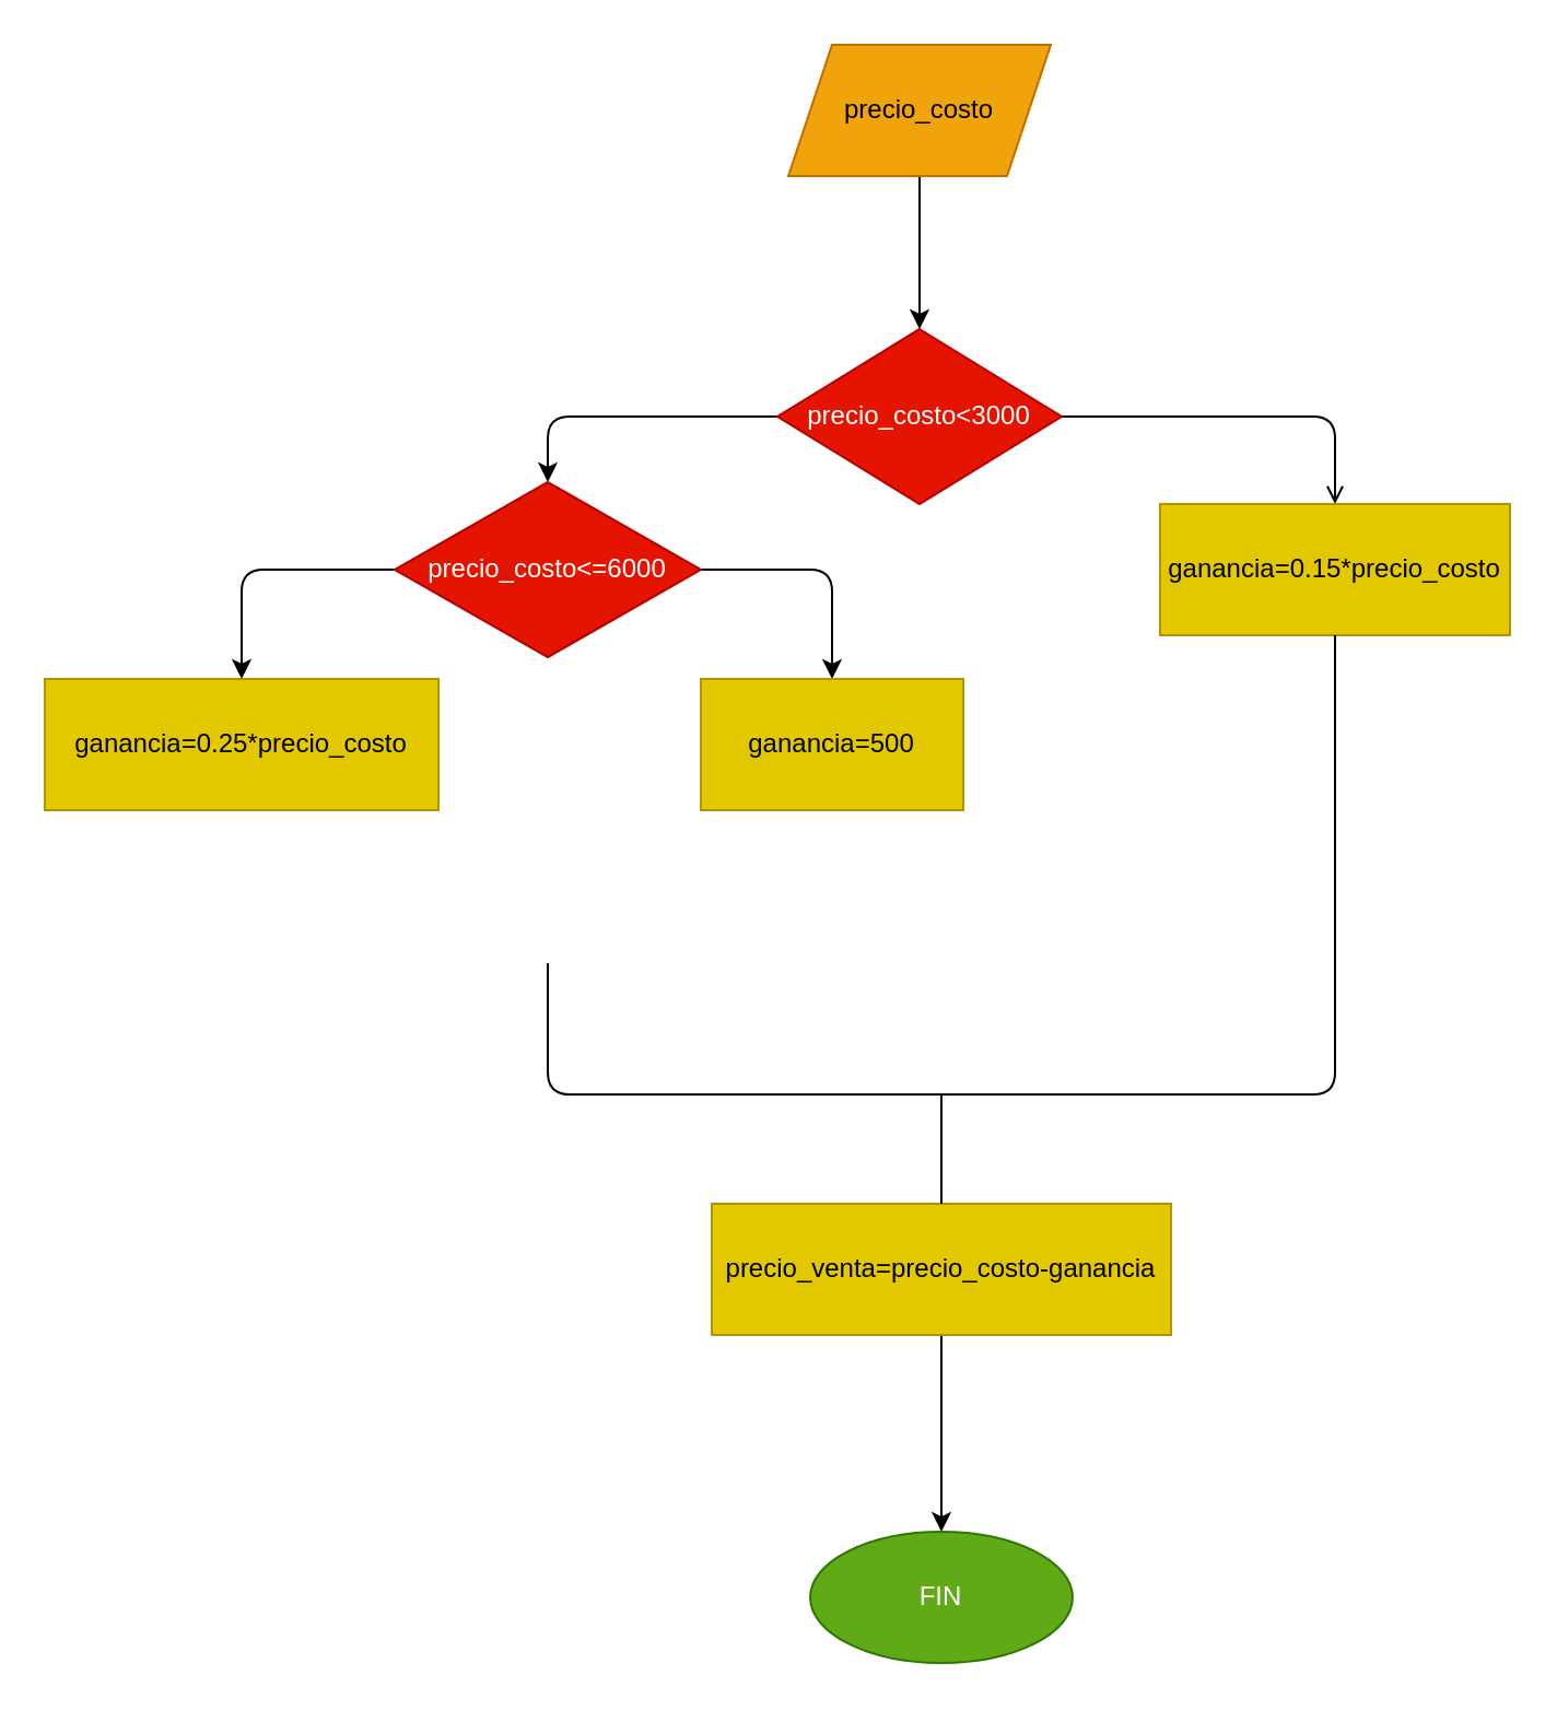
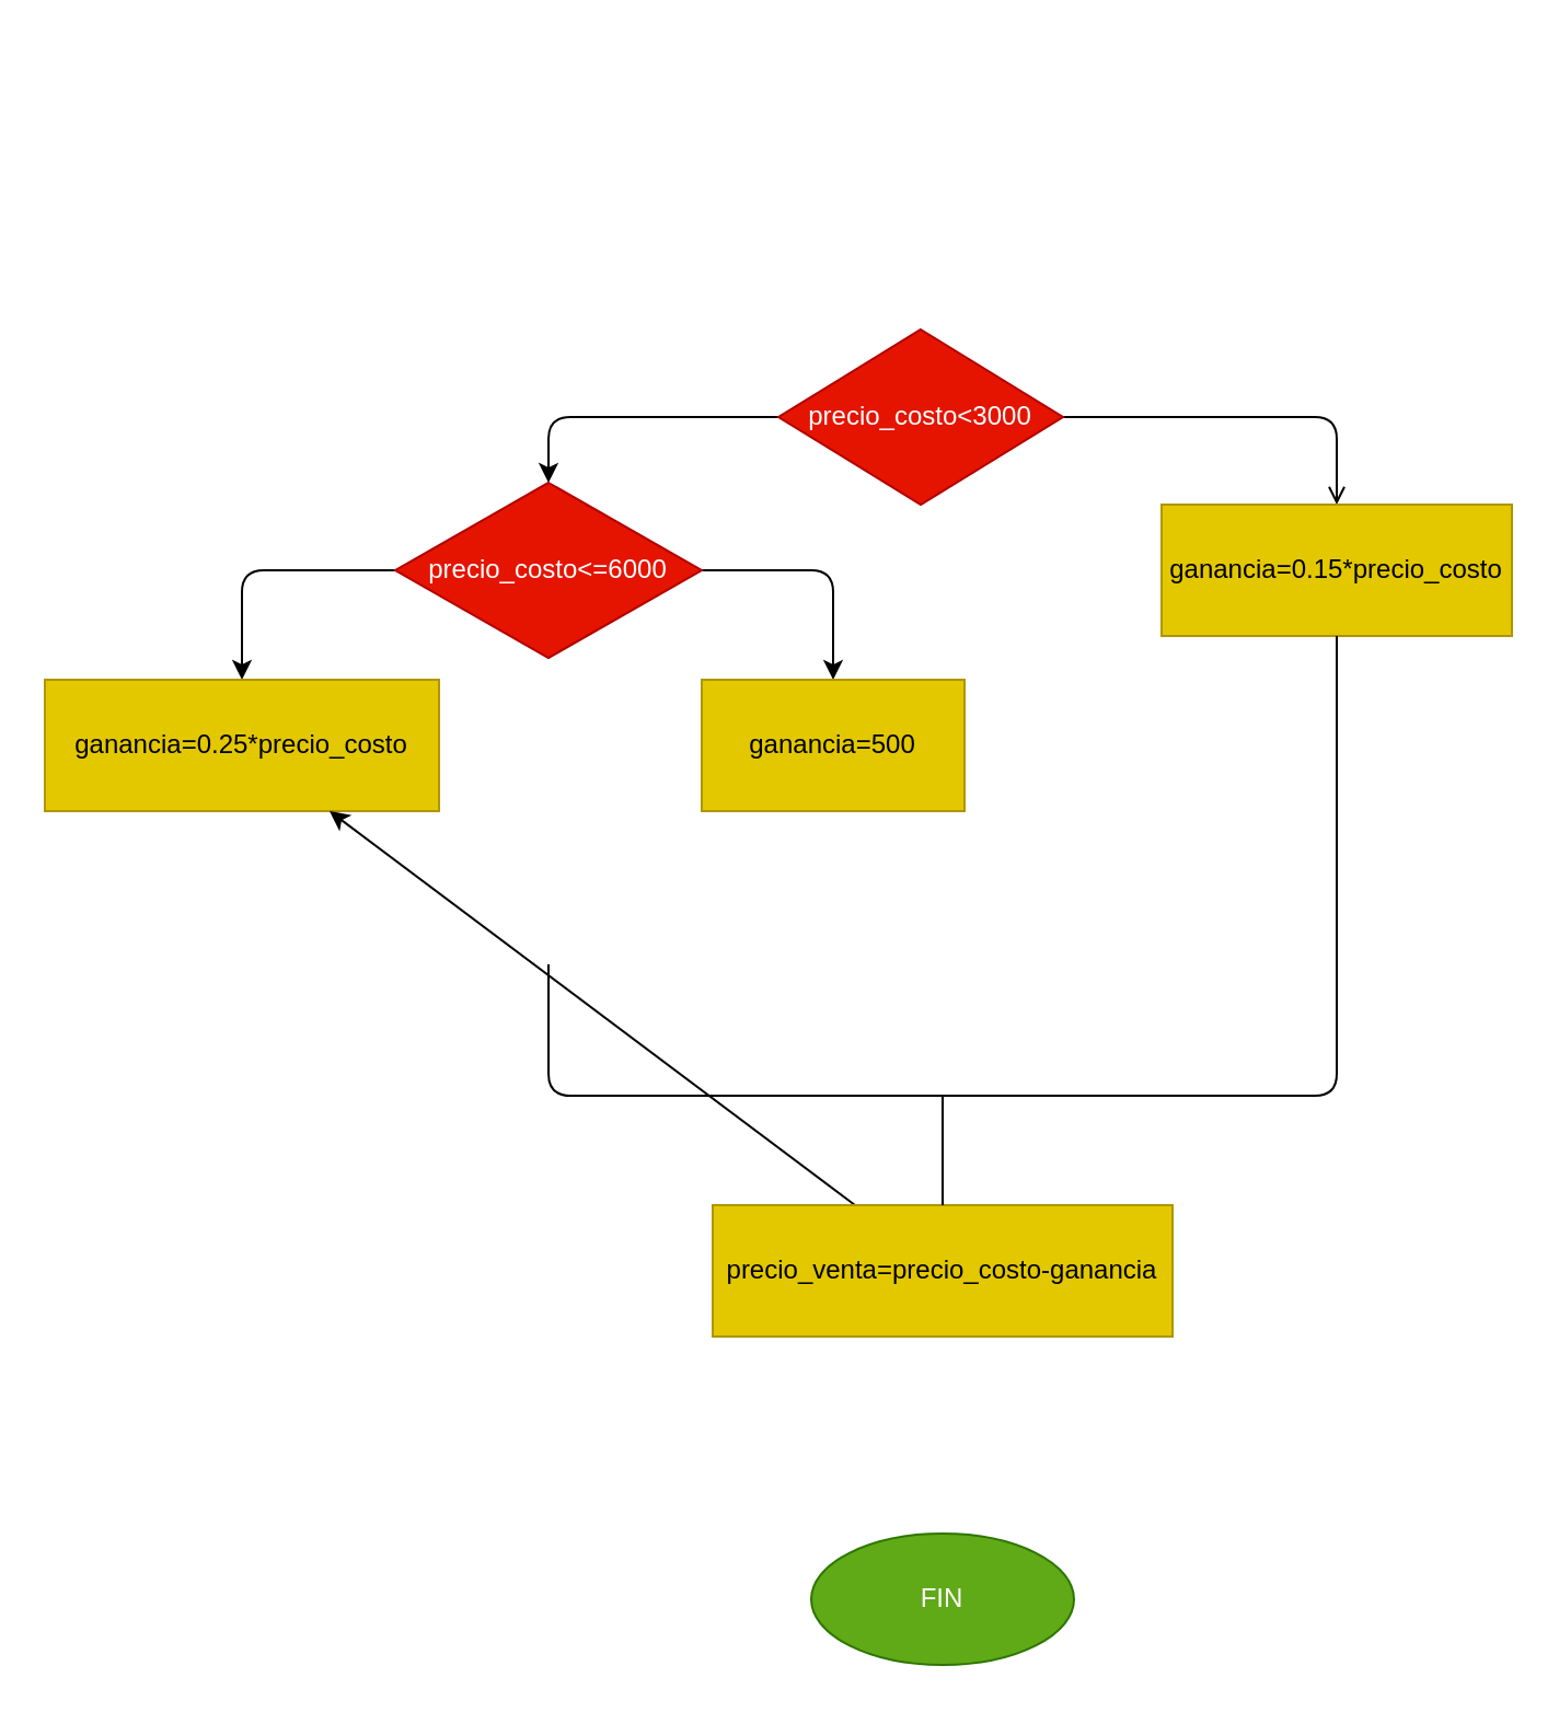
  <mxCell id="0" />
  <mxCell id="1" parent="0" />
- <mxCell id="2" value="" style="edgeStyle=none;html=1;" parent="1" source="3" target="6" edge="1"><mxGeometry relative="1" as="geometry" /></mxCell>
- <mxCell id="3" value="precio_costo" style="shape=parallelogram;perimeter=parallelogramPerimeter;whiteSpace=wrap;html=1;fixedSize=1;fillColor=#f0a30a;fontColor=#000000;strokeColor=#BD7000;" parent="1" vertex="1"><mxGeometry x="360" y="20" width="120" height="60" as="geometry" /></mxCell>
  <mxCell id="4" value="" style="edgeStyle=none;html=1;" parent="1" source="6" target="9" edge="1"><mxGeometry relative="1" as="geometry"><Array as="points"><mxPoint x="250" y="190" /></Array></mxGeometry></mxCell>
  <mxCell id="5" value="" style="edgeStyle=none;html=1;endArrow=open;" parent="1" source="6" target="10" edge="1"><mxGeometry relative="1" as="geometry"><Array as="points"><mxPoint x="610" y="190" /></Array></mxGeometry></mxCell>
  <mxCell id="6" value="precio_costo&amp;lt;3000" style="rhombus;whiteSpace=wrap;html=1;fillColor=#e51400;fontColor=#ffffff;strokeColor=#B20000;" parent="1" vertex="1"><mxGeometry x="355" y="150" width="130" height="80" as="geometry" /></mxCell>
  <mxCell id="7" value="" style="edgeStyle=none;html=1;" parent="1" source="9" target="11" edge="1"><mxGeometry relative="1" as="geometry"><Array as="points"><mxPoint x="110" y="260" /></Array></mxGeometry></mxCell>
  <mxCell id="8" value="" style="edgeStyle=none;html=1;" parent="1" source="9" target="12" edge="1"><mxGeometry relative="1" as="geometry"><Array as="points"><mxPoint x="380" y="260" /></Array></mxGeometry></mxCell>
  <mxCell id="9" value="precio_costo&amp;lt;=6000" style="rhombus;whiteSpace=wrap;html=1;fillColor=#e51400;fontColor=#ffffff;strokeColor=#B20000;" parent="1" vertex="1"><mxGeometry x="180" y="220" width="140" height="80" as="geometry" /></mxCell>
  <mxCell id="10" value="ganancia=0.15*precio_costo" style="whiteSpace=wrap;html=1;fillColor=#e3c800;fontColor=#000000;strokeColor=#B09500;" parent="1" vertex="1"><mxGeometry x="530" y="230" width="160" height="60" as="geometry" /></mxCell>
  <mxCell id="11" value="ganancia=0.25*precio_costo" style="whiteSpace=wrap;html=1;fillColor=#e3c800;fontColor=#000000;strokeColor=#B09500;" parent="1" vertex="1"><mxGeometry x="20" y="310" width="180" height="60" as="geometry" /></mxCell>
  <mxCell id="12" value="ganancia=500" style="whiteSpace=wrap;html=1;fillColor=#e3c800;fontColor=#000000;strokeColor=#B09500;" parent="1" vertex="1"><mxGeometry x="320" y="310" width="120" height="60" as="geometry" /></mxCell>
  <mxCell id="13" value="" style="endArrow=none;html=1;entryX=0.5;entryY=1;entryDx=0;entryDy=0;" parent="1" target="10" edge="1"><mxGeometry width="50" height="50" relative="1" as="geometry"><mxPoint x="250" y="440" as="sourcePoint" /><mxPoint x="340" y="490" as="targetPoint" /><Array as="points"><mxPoint x="250" y="500" /><mxPoint x="610" y="500" /></Array></mxGeometry></mxCell>
- <mxCell id="14" value="" style="edgeStyle=none;html=1;" parent="1" source="15" target="17" edge="1"><mxGeometry relative="1" as="geometry" /></mxCell>
+ <mxCell id="14" value="" style="edgeStyle=none;html=1;" parent="1" source="15" target="11" edge="1"><mxGeometry relative="1" as="geometry" /></mxCell>
  <mxCell id="15" value="precio_venta=precio_costo-ganancia" style="rounded=0;whiteSpace=wrap;html=1;fillColor=#e3c800;fontColor=#000000;strokeColor=#B09500;" parent="1" vertex="1"><mxGeometry x="325" y="550" width="210" height="60" as="geometry" /></mxCell>
  <mxCell id="16" value="" style="endArrow=none;html=1;exitX=0.5;exitY=0;exitDx=0;exitDy=0;" parent="1" source="15" edge="1"><mxGeometry width="50" height="50" relative="1" as="geometry"><mxPoint x="400" y="570" as="sourcePoint" /><mxPoint x="430" y="500" as="targetPoint" /></mxGeometry></mxCell>
  <mxCell id="17" value="FIN" style="ellipse;whiteSpace=wrap;html=1;rounded=0;fillColor=#60a917;fontColor=#ffffff;strokeColor=#2D7600;" parent="1" vertex="1"><mxGeometry x="370" y="700" width="120" height="60" as="geometry" /></mxCell>
